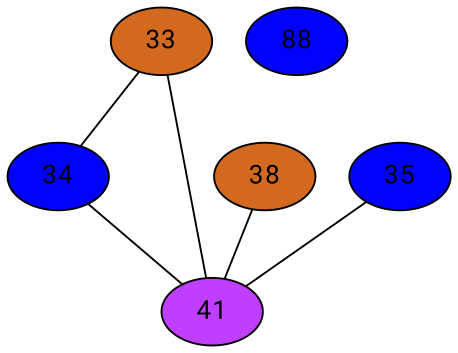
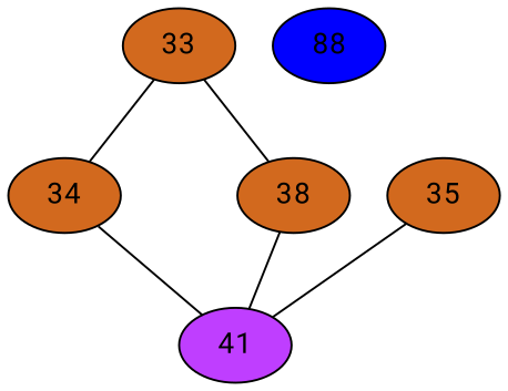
  strict graph {
    fontname="Roboto Mono"
    node [fillcolor=chocolate fontname="Roboto Mono" style=filled]
    edge [fontname="Roboto Mono"]
    n1 [label=33]
-   n2 [fillcolor=blue1 label=34]
+   n2 [label=34]
    n3 [fillcolor=darkorchid1 label=41]
-   n4 [fillcolor=blue1 label=35]
+   n4 [label=35]
    n5 [label=38]
    n6 [fillcolor=blue1 label=88]
    n1 -- n2
-   n1 -- n3
+   n1 -- n5
    n2 -- n3
    n4 -- n3
    n5 -- n3
  }
